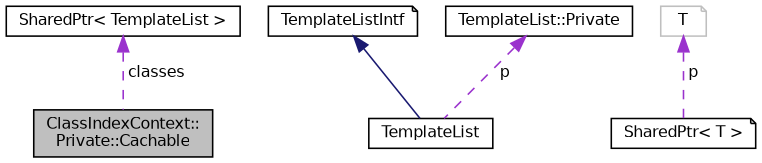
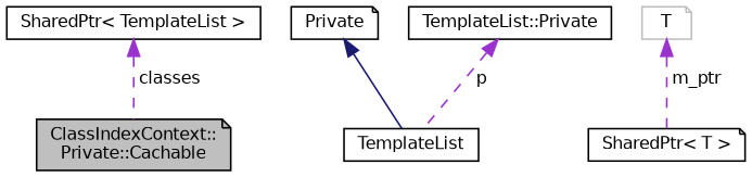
  digraph {
    node [color=black fillcolor=white fontname=Helvetica fontsize=10 shape=box style=filled]
    edge [color=darkorchid3 dir=back fontname=Helvetica fontsize=10 labelfontname=Helvetica labelfontsize=10 style=dashed]
-   n1 [fillcolor=grey75 fontcolor=black height=0.2 label="ClassIndexContext::\lPrivate::Cachable" width=0.4]
+   n1 [fillcolor=grey75 fontcolor=black height=0.2 label="ClassIndexContext::\lPrivate::Cachable" shape=note width=0.4]
    n2 [height=0.2 label="SharedPtr\< TemplateList \>" width=0.4]
    n3 [height=0.2 label=TemplateList width=0.4]
-   n4 [height=0.2 label=TemplateListIntf shape=note width=0.4]
+   n4 [height=0.2 label=Private shape=note width=0.4]
    n5 [height=0.2 label="TemplateList::Private" width=0.4]
    n6 [height=0.2 label="SharedPtr\< T \>" shape=note width=0.4]
    n7 [color=grey75 height=0.2 label=T shape=note width=0.4]
    n2 -> n1 [label=" classes"]
    n4 -> n3 [color=midnightblue style=solid]
    n5 -> n3 [label=" p"]
-   n7 -> n6 [label=" p"]
+   n7 -> n6 [label=" m_ptr"]
  }
